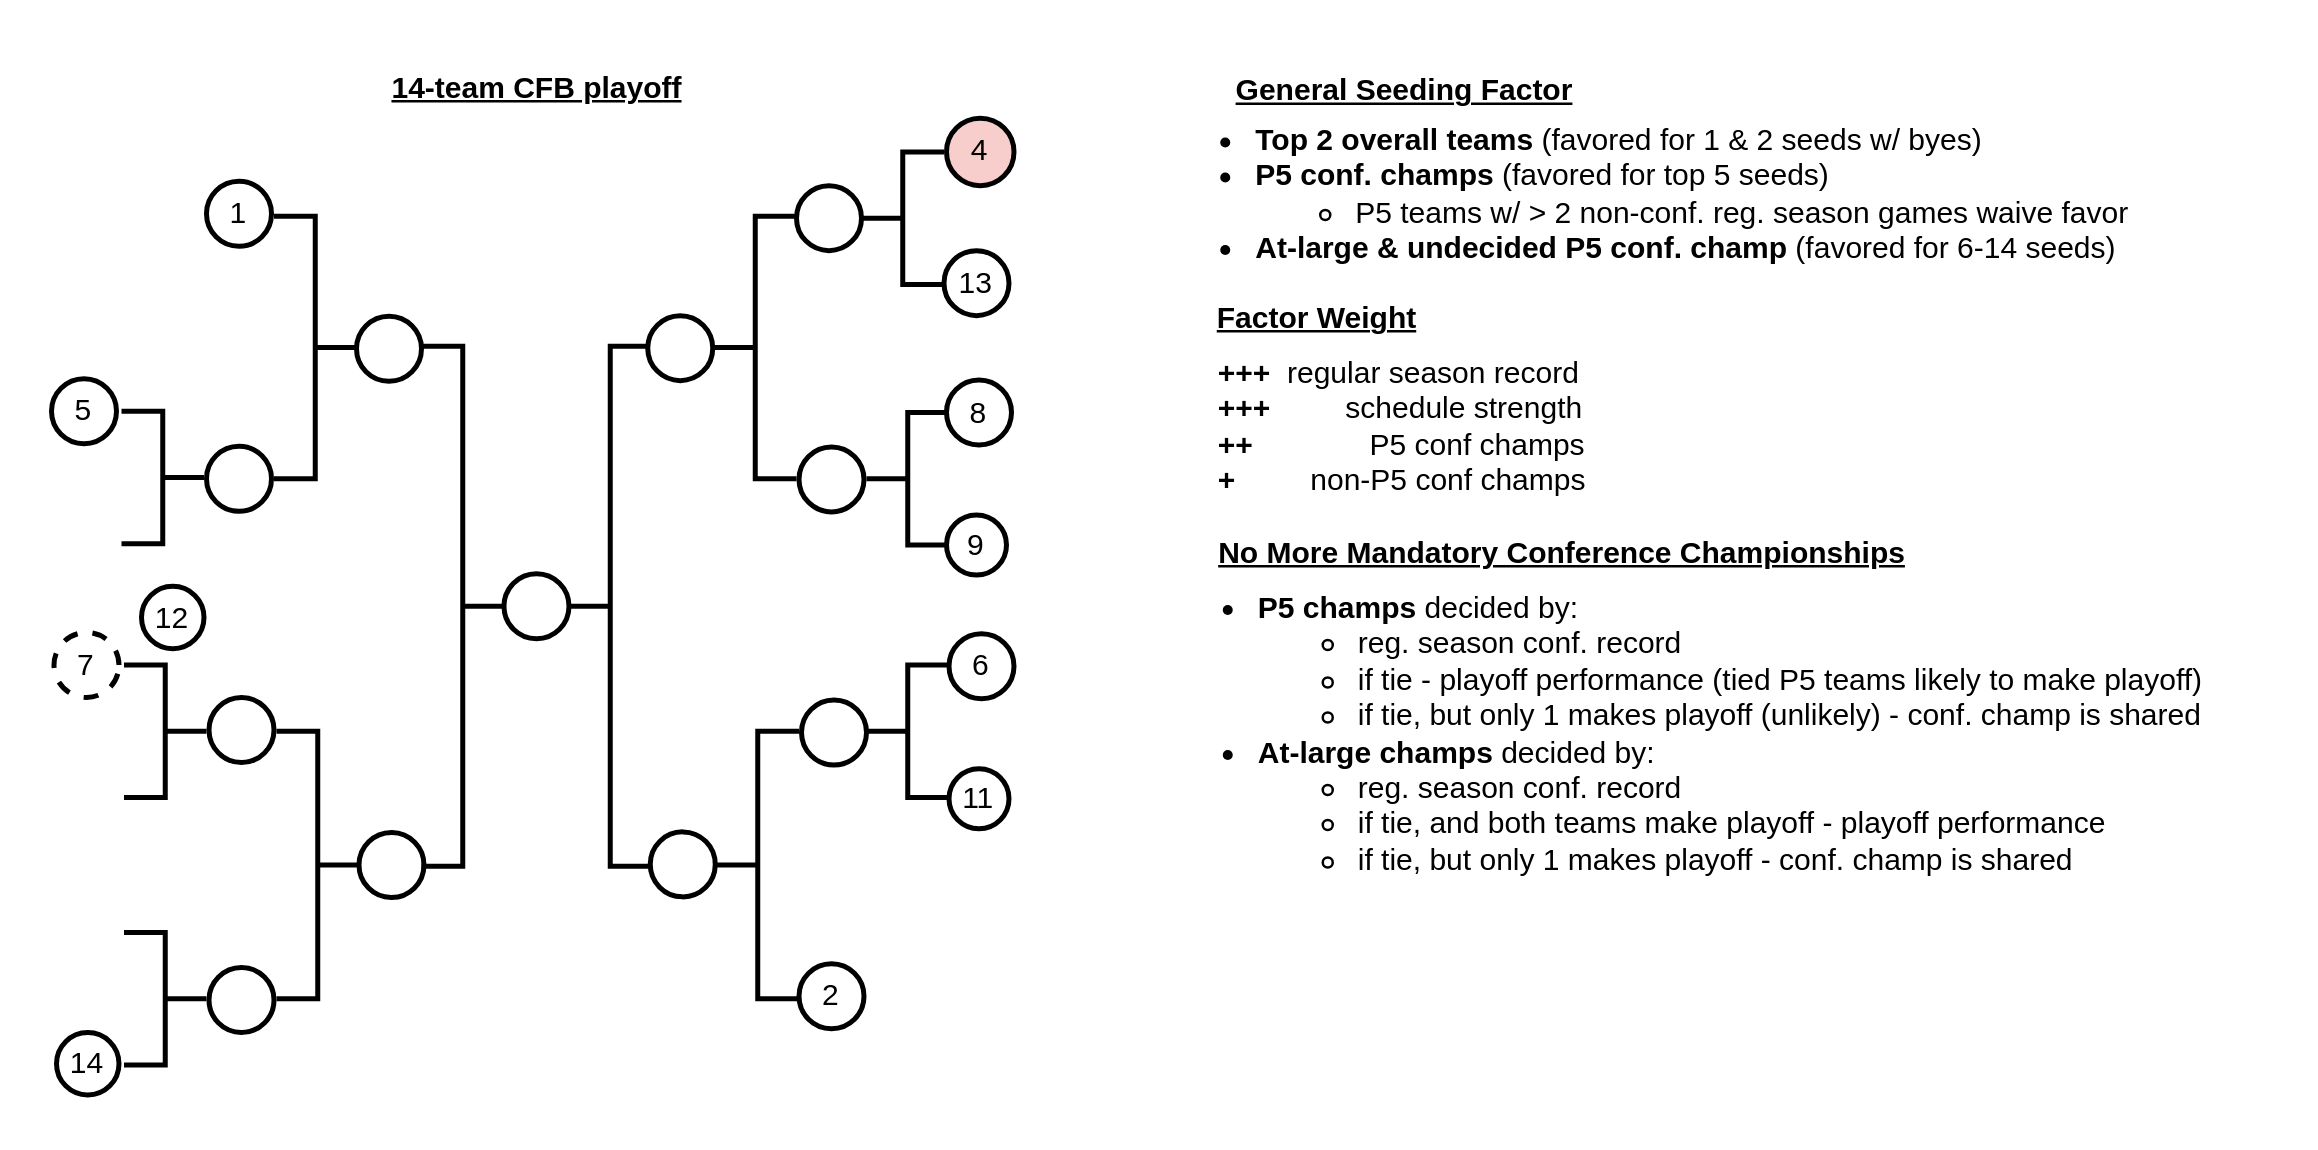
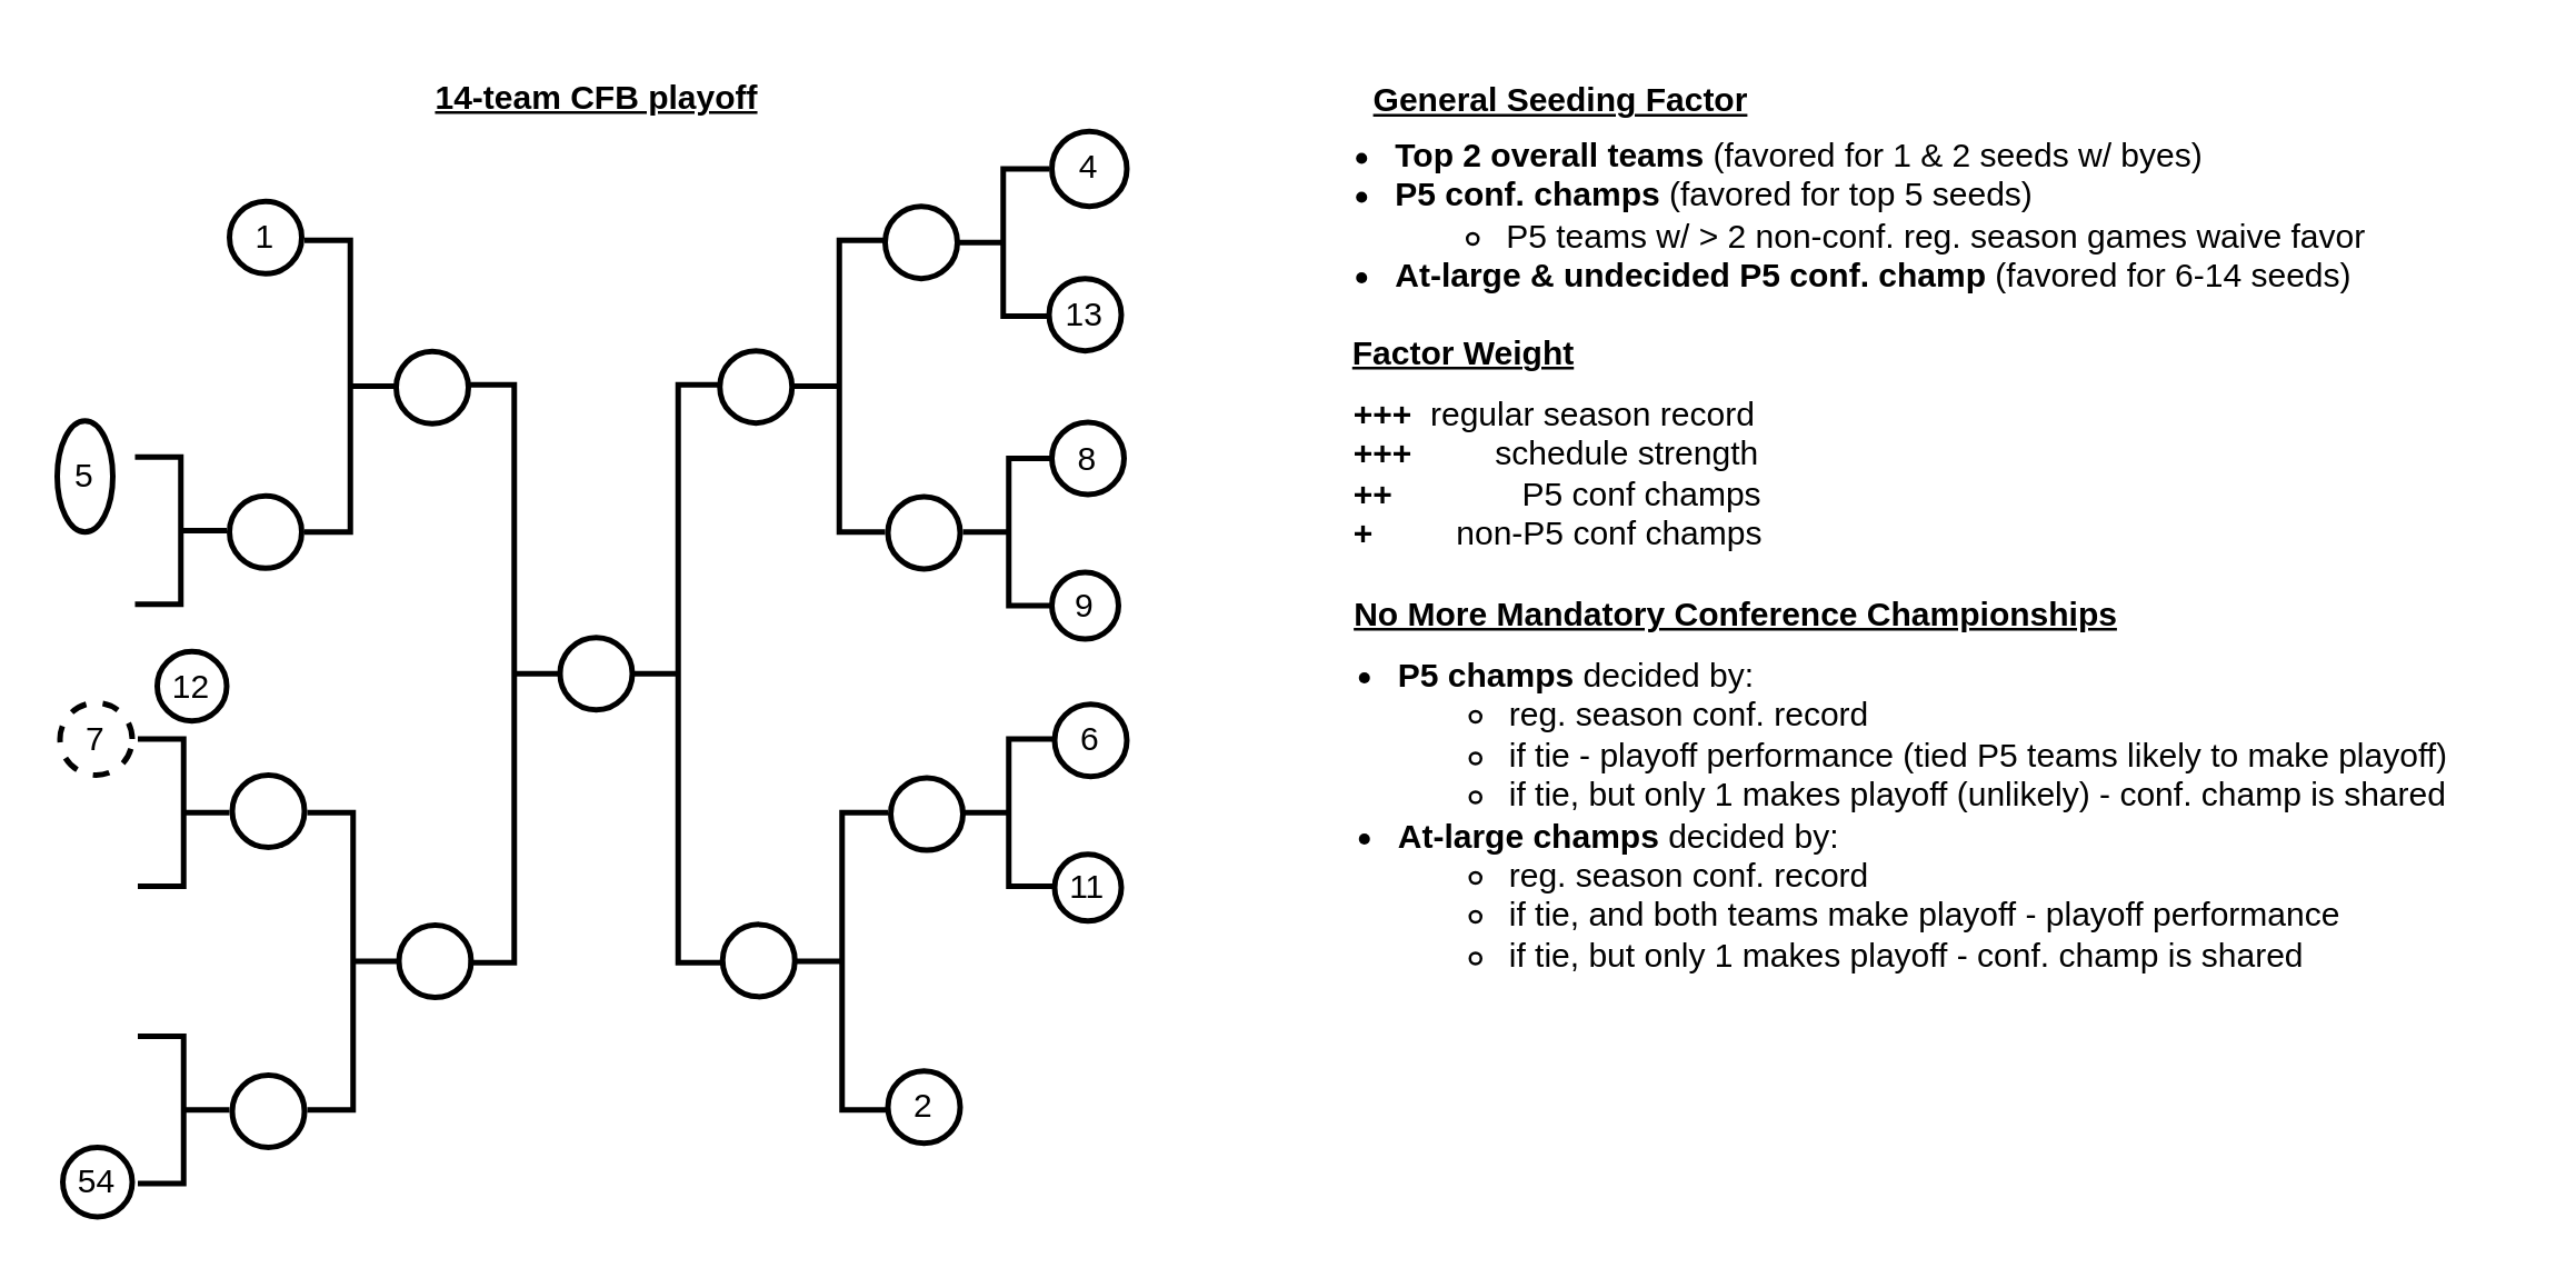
  <mxCell id="0" />
  <mxCell id="1" parent="0" />
- <mxCell id="2" value="5" style="ellipse;aspect=fixed;strokeWidth=2;whiteSpace=wrap;" vertex="1" parent="1"><mxGeometry x="20" y="151" width="26" height="26" as="geometry" /></mxCell>
+ <mxCell id="2" value="5" style="ellipse;aspect=fixed;strokeWidth=2;whiteSpace=wrap;" vertex="1" parent="1"><mxGeometry x="20" y="151" width="20" height="40" as="geometry" /></mxCell>
  <mxCell id="3" value="12" style="ellipse;aspect=fixed;strokeWidth=2;whiteSpace=wrap;" vertex="1" parent="1"><mxGeometry x="56" y="234" width="25" height="25" as="geometry" /></mxCell>
  <mxCell id="4" value="1" style="ellipse;aspect=fixed;strokeWidth=2;whiteSpace=wrap;" vertex="1" parent="1"><mxGeometry x="82" y="72" width="26" height="26" as="geometry" /></mxCell>
  <mxCell id="5" value="" style="ellipse;aspect=fixed;strokeWidth=2;whiteSpace=wrap;" vertex="1" parent="1"><mxGeometry x="82" y="178" width="26" height="26" as="geometry" /></mxCell>
  <mxCell id="6" value="" style="ellipse;aspect=fixed;strokeWidth=2;whiteSpace=wrap;" vertex="1" parent="1"><mxGeometry x="142" y="126" width="26" height="26" as="geometry" /></mxCell>
  <mxCell id="7" value="6" style="ellipse;aspect=fixed;strokeWidth=2;whiteSpace=wrap;" vertex="1" parent="1"><mxGeometry x="379" y="253" width="26" height="26" as="geometry" /></mxCell>
  <mxCell id="8" value="11" style="ellipse;aspect=fixed;strokeWidth=2;whiteSpace=wrap;" vertex="1" parent="1"><mxGeometry x="379" y="307" width="24" height="24" as="geometry" /></mxCell>
  <mxCell id="9" value="2" style="ellipse;aspect=fixed;strokeWidth=2;whiteSpace=wrap;" vertex="1" parent="1"><mxGeometry x="319" y="385" width="26" height="26" as="geometry" /></mxCell>
- <mxCell id="10" value="4" style="ellipse;aspect=fixed;strokeWidth=2;whiteSpace=wrap;fillColor=#f8cecc;" vertex="1" parent="1"><mxGeometry x="378" y="46.75" width="27" height="27" as="geometry" /></mxCell>
+ <mxCell id="10" value="4" style="ellipse;aspect=fixed;strokeWidth=2;whiteSpace=wrap;" vertex="1" parent="1"><mxGeometry x="378" y="46.75" width="27" height="27" as="geometry" /></mxCell>
  <mxCell id="11" value="13" style="ellipse;aspect=fixed;strokeWidth=2;whiteSpace=wrap;" vertex="1" parent="1"><mxGeometry x="377" y="99.75" width="26" height="26" as="geometry" /></mxCell>
  <mxCell id="12" value="8" style="ellipse;aspect=fixed;strokeWidth=2;whiteSpace=wrap;" vertex="1" parent="1"><mxGeometry x="378" y="151.5" width="26" height="26" as="geometry" /></mxCell>
  <mxCell id="13" value="9" style="ellipse;aspect=fixed;strokeWidth=2;whiteSpace=wrap;" vertex="1" parent="1"><mxGeometry x="378" y="205.5" width="24" height="24" as="geometry" /></mxCell>
  <mxCell id="14" value="" style="ellipse;aspect=fixed;strokeWidth=2;whiteSpace=wrap;" vertex="1" parent="1"><mxGeometry x="201" y="229" width="26" height="26" as="geometry" /></mxCell>
  <mxCell id="15" value="" style="strokeWidth=2;html=1;shape=mxgraph.flowchart.annotation_2;align=left;labelPosition=right;pointerEvents=1;flipH=1;" vertex="1" parent="1"><mxGeometry x="109" y="86" width="33" height="105" as="geometry" /></mxCell>
  <mxCell id="16" value="" style="strokeWidth=2;html=1;shape=mxgraph.flowchart.annotation_2;align=left;labelPosition=right;pointerEvents=1;flipH=1;" vertex="1" parent="1"><mxGeometry x="48" y="164" width="33" height="53" as="geometry" /></mxCell>
- <mxCell id="17" value="14" style="ellipse;aspect=fixed;strokeWidth=2;whiteSpace=wrap;flipV=1;" vertex="1" parent="1"><mxGeometry x="22" y="412.5" width="25" height="25" as="geometry" /></mxCell>
+ <mxCell id="17" value="54" style="ellipse;aspect=fixed;strokeWidth=2;whiteSpace=wrap;flipV=1;" vertex="1" parent="1"><mxGeometry x="22" y="412.5" width="25" height="25" as="geometry" /></mxCell>
  <mxCell id="18" value="" style="ellipse;aspect=fixed;strokeWidth=2;whiteSpace=wrap;flipV=1;" vertex="1" parent="1"><mxGeometry x="83" y="278.5" width="26" height="26" as="geometry" /></mxCell>
  <mxCell id="19" value="" style="ellipse;aspect=fixed;strokeWidth=2;whiteSpace=wrap;flipV=1;" vertex="1" parent="1"><mxGeometry x="83" y="386.5" width="26" height="26" as="geometry" /></mxCell>
  <mxCell id="20" value="" style="ellipse;aspect=fixed;strokeWidth=2;whiteSpace=wrap;flipV=1;rotation=0.5;" vertex="1" parent="1"><mxGeometry x="143" y="332.5" width="26" height="26" as="geometry" /></mxCell>
  <mxCell id="21" value="" style="strokeWidth=2;html=1;shape=mxgraph.flowchart.annotation_2;align=left;labelPosition=right;pointerEvents=1;flipH=1;flipV=1;" vertex="1" parent="1"><mxGeometry x="110" y="292" width="33" height="107" as="geometry" /></mxCell>
  <mxCell id="22" value="" style="strokeWidth=2;html=1;shape=mxgraph.flowchart.annotation_2;align=left;labelPosition=right;pointerEvents=1;flipH=1;flipV=1;" vertex="1" parent="1"><mxGeometry x="49" y="372.5" width="33" height="53" as="geometry" /></mxCell>
  <mxCell id="23" value="7" style="ellipse;aspect=fixed;strokeWidth=2;whiteSpace=wrap;flipV=1;dashed=1;" vertex="1" parent="1"><mxGeometry x="21" y="252.5" width="26" height="26" as="geometry" /></mxCell>
  <mxCell id="24" value="" style="strokeWidth=2;html=1;shape=mxgraph.flowchart.annotation_2;align=left;labelPosition=right;pointerEvents=1;flipH=1;flipV=1;" vertex="1" parent="1"><mxGeometry x="49" y="265.5" width="33" height="53" as="geometry" /></mxCell>
  <mxCell id="25" value="" style="strokeWidth=2;html=1;shape=mxgraph.flowchart.annotation_2;align=left;labelPosition=right;pointerEvents=1;flipH=1;" vertex="1" parent="1"><mxGeometry x="168" y="138" width="33" height="208" as="geometry" /></mxCell>
  <mxCell id="26" value="" style="strokeWidth=2;html=1;shape=mxgraph.flowchart.annotation_2;align=left;labelPosition=right;pointerEvents=1;flipH=0;" vertex="1" parent="1"><mxGeometry x="285" y="86" width="33" height="105" as="geometry" /></mxCell>
  <mxCell id="27" value="" style="strokeWidth=2;html=1;shape=mxgraph.flowchart.annotation_2;align=left;labelPosition=right;pointerEvents=1;flipH=0;" vertex="1" parent="1"><mxGeometry x="344" y="60.25" width="33" height="53" as="geometry" /></mxCell>
  <mxCell id="28" value="" style="strokeWidth=2;html=1;shape=mxgraph.flowchart.annotation_2;align=left;labelPosition=right;pointerEvents=1;flipH=0;flipV=1;" vertex="1" parent="1"><mxGeometry x="286" y="292" width="33" height="107" as="geometry" /></mxCell>
  <mxCell id="29" value="" style="strokeWidth=2;html=1;shape=mxgraph.flowchart.annotation_2;align=left;labelPosition=right;pointerEvents=1;flipH=0;flipV=1;" vertex="1" parent="1"><mxGeometry x="346" y="265.5" width="33" height="53" as="geometry" /></mxCell>
  <mxCell id="30" value="" style="strokeWidth=2;html=1;shape=mxgraph.flowchart.annotation_2;align=left;labelPosition=right;pointerEvents=1;flipH=0;flipV=1;" vertex="1" parent="1"><mxGeometry x="346" y="164.5" width="33" height="53" as="geometry" /></mxCell>
  <mxCell id="31" value="" style="strokeWidth=2;html=1;shape=mxgraph.flowchart.annotation_2;align=left;labelPosition=right;pointerEvents=1;flipH=0;" vertex="1" parent="1"><mxGeometry x="227" y="138" width="33" height="208" as="geometry" /></mxCell>
  <mxCell id="32" value="" style="ellipse;aspect=fixed;strokeWidth=2;whiteSpace=wrap;" vertex="1" parent="1"><mxGeometry x="258.5" y="125.75" width="26" height="26" as="geometry" /></mxCell>
  <mxCell id="33" value="" style="ellipse;aspect=fixed;strokeWidth=2;whiteSpace=wrap;flipV=1;rotation=0.5;" vertex="1" parent="1"><mxGeometry x="259.5" y="332.25" width="26" height="26" as="geometry" /></mxCell>
  <mxCell id="34" value="" style="ellipse;aspect=fixed;strokeWidth=2;whiteSpace=wrap;" vertex="1" parent="1"><mxGeometry x="318" y="73.75" width="26" height="26" as="geometry" /></mxCell>
  <mxCell id="35" value="" style="ellipse;aspect=fixed;strokeWidth=2;whiteSpace=wrap;flipV=1;" vertex="1" parent="1"><mxGeometry x="319" y="178.25" width="26" height="26" as="geometry" /></mxCell>
  <mxCell id="36" value="" style="ellipse;aspect=fixed;strokeWidth=2;whiteSpace=wrap;flipV=1;" vertex="1" parent="1"><mxGeometry x="320" y="279.5" width="26" height="26" as="geometry" /></mxCell>
  <mxCell id="37" value="14-team CFB playoff" style="text;html=1;align=center;verticalAlign=middle;resizable=0;points=[];autosize=1;strokeColor=none;fillColor=none;fontStyle=5" vertex="1" parent="1"><mxGeometry x="144" y="20" width="140" height="30" as="geometry" /></mxCell>
  <mxCell id="38" value="General Seeding Factor" style="text;html=1;align=center;verticalAlign=middle;resizable=0;points=[];autosize=1;strokeColor=none;fillColor=none;fontStyle=5" vertex="1" parent="1"><mxGeometry x="476" y="20.75" width="170" height="30" as="geometry" /></mxCell>
  <mxCell id="39" value="&lt;div style=&quot;&quot;&gt;&lt;span style=&quot;background-color: initial;&quot;&gt;+++&lt;/span&gt;&lt;span style=&quot;background-color: initial; font-weight: normal;&quot;&gt;&amp;nbsp; regular season record&lt;/span&gt;&lt;/div&gt;&lt;span style=&quot;background-color: initial;&quot;&gt;&lt;div style=&quot;&quot;&gt;&lt;span style=&quot;background-color: initial;&quot;&gt;+++&lt;/span&gt;&lt;span style=&quot;background-color: initial; font-weight: normal;&quot;&gt;&amp;nbsp; &amp;nbsp; &amp;nbsp; &amp;nbsp; &amp;nbsp;schedule strength&lt;/span&gt;&lt;/div&gt;&lt;/span&gt;&lt;span style=&quot;background-color: initial;&quot;&gt;&lt;div style=&quot;&quot;&gt;&lt;span style=&quot;background-color: initial;&quot;&gt;++&lt;/span&gt;&lt;span style=&quot;background-color: initial;&quot;&gt;&lt;span style=&quot;font-weight: normal;&quot;&gt;&amp;nbsp; &amp;nbsp; &amp;nbsp; &amp;nbsp; &amp;nbsp; &amp;nbsp; &amp;nbsp; P5 conf champs&lt;/span&gt;&lt;/span&gt;&lt;/div&gt;&lt;/span&gt;&lt;span style=&quot;background-color: initial;&quot;&gt;&lt;div style=&quot;&quot;&gt;&lt;span style=&quot;background-color: initial;&quot;&gt;+&lt;/span&gt;&lt;span style=&quot;background-color: initial; font-weight: normal;&quot;&gt;&amp;nbsp; &amp;nbsp; &amp;nbsp; &amp;nbsp; &amp;nbsp;non-P5 conf champs&lt;/span&gt;&lt;/div&gt;&lt;/span&gt;&lt;ul&gt;&lt;ul&gt;&lt;/ul&gt;&lt;/ul&gt;&lt;blockquote style=&quot;margin: 0 0 0 40px; border: none; padding: 0px;&quot;&gt;&lt;blockquote style=&quot;margin: 0 0 0 40px; border: none; padding: 0px;&quot;&gt;&lt;blockquote style=&quot;margin: 0 0 0 40px; border: none; padding: 0px;&quot;&gt;&lt;/blockquote&gt;&lt;/blockquote&gt;&lt;/blockquote&gt;&lt;blockquote style=&quot;margin: 0 0 0 40px; border: none; padding: 0px;&quot;&gt;&lt;blockquote style=&quot;margin: 0 0 0 40px; border: none; padding: 0px;&quot;&gt;&lt;/blockquote&gt;&lt;/blockquote&gt;&lt;blockquote style=&quot;margin: 0 0 0 40px; border: none; padding: 0px;&quot;&gt;&lt;/blockquote&gt;" style="text;html=1;align=left;verticalAlign=middle;resizable=1;points=[];autosize=1;strokeColor=none;fillColor=none;fontStyle=1;spacing=0;spacingRight=0;spacingLeft=0;movable=1;rotatable=1;deletable=1;editable=1;locked=0;connectable=1;" vertex="1" parent="1"><mxGeometry x="487" y="141" width="160" height="70" as="geometry" /></mxCell>
  <mxCell id="40" value="&lt;ul style=&quot;border-color: var(--border-color);&quot;&gt;&lt;li style=&quot;border-color: var(--border-color);&quot;&gt;Top 2 overall teams&amp;nbsp;&lt;span style=&quot;font-weight: normal;&quot;&gt;(favored for 1 &amp;amp; 2 seeds w/ byes)&lt;/span&gt;&lt;/li&gt;&lt;li&gt;P5 conf. champs&lt;span style=&quot;font-weight: normal;&quot;&gt;&amp;nbsp;(favored for top 5 seeds)&lt;/span&gt;&lt;/li&gt;&lt;ul&gt;&lt;li&gt;&lt;span style=&quot;font-weight: normal;&quot;&gt;P5 teams w/ &amp;gt; 2 non-conf. reg. season games waive favor&lt;/span&gt;&lt;/li&gt;&lt;/ul&gt;&lt;li style=&quot;border-color: var(--border-color);&quot;&gt;At-large &amp;amp; undecided P5 conf. champ&amp;nbsp;&lt;span style=&quot;font-weight: normal;&quot;&gt;(favored for 6-14 seeds)&lt;/span&gt;&lt;/li&gt;&lt;/ul&gt;&lt;blockquote style=&quot;margin: 0 0 0 40px; border: none; padding: 0px;&quot;&gt;&lt;blockquote style=&quot;margin: 0 0 0 40px; border: none; padding: 0px;&quot;&gt;&lt;blockquote style=&quot;margin: 0 0 0 40px; border: none; padding: 0px;&quot;&gt;&lt;/blockquote&gt;&lt;/blockquote&gt;&lt;/blockquote&gt;&lt;blockquote style=&quot;margin: 0 0 0 40px; border: none; padding: 0px;&quot;&gt;&lt;blockquote style=&quot;margin: 0 0 0 40px; border: none; padding: 0px;&quot;&gt;&lt;/blockquote&gt;&lt;/blockquote&gt;&lt;blockquote style=&quot;margin: 0 0 0 40px; border: none; padding: 0px;&quot;&gt;&lt;/blockquote&gt;" style="text;html=1;align=left;verticalAlign=middle;resizable=1;points=[];autosize=1;strokeColor=none;fillColor=none;fontStyle=1;spacing=0;spacingRight=0;spacingLeft=0;movable=1;rotatable=1;deletable=1;editable=1;locked=0;connectable=1;" vertex="1" parent="1"><mxGeometry x="462" y="42" width="400" height="70" as="geometry" /></mxCell>
  <mxCell id="41" value="No More Mandatory Conference Championships" style="text;html=1;align=center;verticalAlign=middle;resizable=0;points=[];autosize=1;strokeColor=none;fillColor=none;fontStyle=5;spacing=0;" vertex="1" parent="1"><mxGeometry x="479" y="210.5" width="290" height="20" as="geometry" /></mxCell>
  <mxCell id="42" value="&lt;ul&gt;&lt;li&gt;&lt;b style=&quot;background-color: initial;&quot;&gt;P5 champs&lt;/b&gt;&lt;span style=&quot;background-color: initial;&quot;&gt; decided by:&lt;/span&gt;&lt;/li&gt;&lt;ul&gt;&lt;li&gt;&lt;span style=&quot;background-color: initial;&quot;&gt;reg. season conf. record&lt;/span&gt;&lt;/li&gt;&lt;li&gt;&lt;span style=&quot;background-color: initial;&quot;&gt;if tie - playoff performance (tied P5 teams likely to make playoff)&lt;/span&gt;&lt;/li&gt;&lt;li&gt;&lt;span style=&quot;background-color: initial;&quot;&gt;if tie, but only 1 makes playoff (unlikely) - conf. champ is shared&lt;/span&gt;&lt;/li&gt;&lt;/ul&gt;&lt;li&gt;&lt;b style=&quot;background-color: initial;&quot;&gt;At-large champs&lt;/b&gt;&lt;span style=&quot;background-color: initial;&quot;&gt; decided by:&lt;/span&gt;&lt;/li&gt;&lt;ul&gt;&lt;li&gt;&lt;span style=&quot;background-color: initial;&quot;&gt;reg. season conf. record&lt;/span&gt;&lt;/li&gt;&lt;li&gt;&lt;span style=&quot;background-color: initial;&quot;&gt;if tie, and both teams make playoff - playoff performance&lt;/span&gt;&lt;/li&gt;&lt;li&gt;&lt;span style=&quot;background-color: initial;&quot;&gt;if tie, but only 1 makes playoff - conf. champ is shared&lt;/span&gt;&lt;/li&gt;&lt;/ul&gt;&lt;/ul&gt;" style="text;whiteSpace=wrap;html=1;verticalAlign=middle;" vertex="1" parent="1"><mxGeometry x="461" y="229" width="444" height="128.5" as="geometry" /></mxCell>
  <mxCell id="43" value="Factor Weight" style="text;html=1;align=center;verticalAlign=middle;resizable=0;points=[];autosize=1;strokeColor=none;fillColor=none;fontStyle=5" vertex="1" parent="1"><mxGeometry x="476" y="112" width="100" height="30" as="geometry" /></mxCell>
